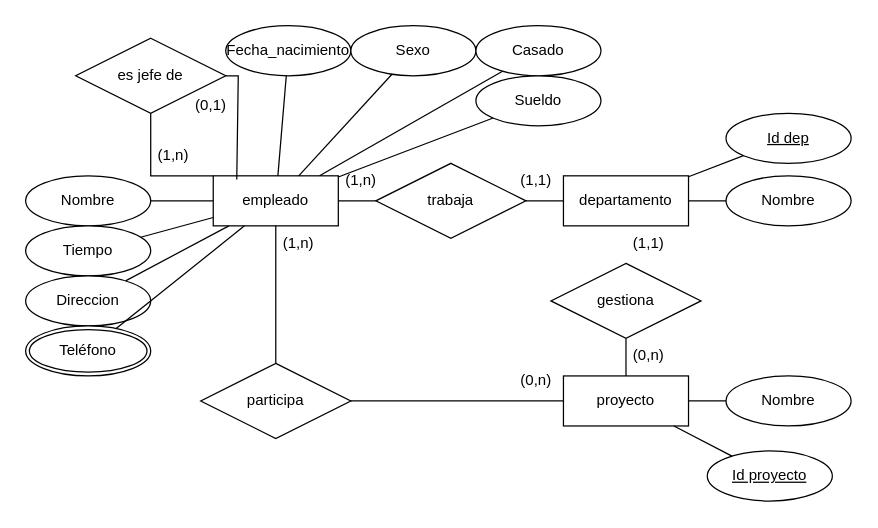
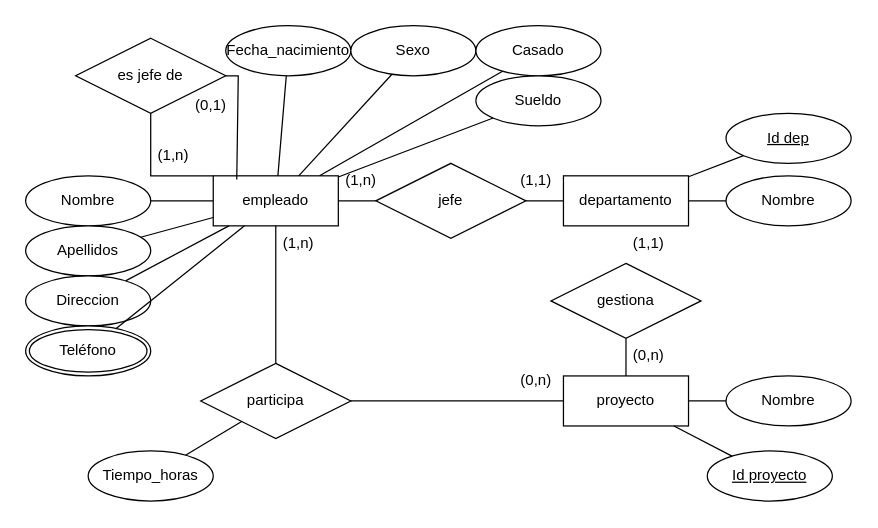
  <mxCell id="0" />
  <mxCell id="1" parent="0" />
  <mxCell id="2" value="empleado" style="whiteSpace=wrap;html=1;align=center;" parent="1" vertex="1"><mxGeometry x="170" y="140" width="100" height="40" as="geometry" /></mxCell>
  <mxCell id="3" value="departamento" style="whiteSpace=wrap;html=1;align=center;" parent="1" vertex="1"><mxGeometry x="450" y="140" width="100" height="40" as="geometry" /></mxCell>
- <mxCell id="4" value="trabaja" style="shape=rhombus;perimeter=rhombusPerimeter;whiteSpace=wrap;html=1;align=center;" parent="1" vertex="1"><mxGeometry x="300" y="130" width="120" height="60" as="geometry" /></mxCell>
+ <mxCell id="4" value="jefe" style="shape=rhombus;perimeter=rhombusPerimeter;whiteSpace=wrap;html=1;align=center;" parent="1" vertex="1"><mxGeometry x="300" y="130" width="120" height="60" as="geometry" /></mxCell>
  <mxCell id="5" value="gestiona" style="shape=rhombus;perimeter=rhombusPerimeter;whiteSpace=wrap;html=1;align=center;" parent="1" vertex="1"><mxGeometry x="440" y="210" width="120" height="60" as="geometry" /></mxCell>
  <mxCell id="6" value="proyecto" style="whiteSpace=wrap;html=1;align=center;" parent="1" vertex="1"><mxGeometry x="450" y="300" width="100" height="40" as="geometry" /></mxCell>
  <mxCell id="7" value="participa" style="shape=rhombus;perimeter=rhombusPerimeter;whiteSpace=wrap;html=1;align=center;" parent="1" vertex="1"><mxGeometry x="160" y="290" width="120" height="60" as="geometry" /></mxCell>
  <mxCell id="8" value="" style="endArrow=none;html=1;rounded=0;exitX=0.5;exitY=0;exitDx=0;exitDy=0;entryX=0.5;entryY=1;entryDx=0;entryDy=0;" parent="1" source="7" target="2" edge="1"><mxGeometry relative="1" as="geometry"><mxPoint x="290" y="280" as="sourcePoint" /><mxPoint x="450" y="280" as="targetPoint" /></mxGeometry></mxCell>
  <mxCell id="9" value="" style="endArrow=none;html=1;rounded=0;exitX=1;exitY=0.5;exitDx=0;exitDy=0;entryX=0;entryY=0.5;entryDx=0;entryDy=0;" parent="1" source="7" target="6" edge="1"><mxGeometry relative="1" as="geometry"><mxPoint x="290" y="280" as="sourcePoint" /><mxPoint x="450" y="280" as="targetPoint" /></mxGeometry></mxCell>
  <mxCell id="10" value="" style="endArrow=none;html=1;rounded=0;exitX=0.5;exitY=0;exitDx=0;exitDy=0;entryX=0.5;entryY=1;entryDx=0;entryDy=0;" parent="1" source="6" target="5" edge="1"><mxGeometry relative="1" as="geometry"><mxPoint x="290" y="280" as="sourcePoint" /><mxPoint x="450" y="280" as="targetPoint" /></mxGeometry></mxCell>
  <mxCell id="11" value="" style="endArrow=none;html=1;rounded=0;exitX=1;exitY=0.5;exitDx=0;exitDy=0;" parent="1" source="4" target="3" edge="1"><mxGeometry relative="1" as="geometry"><mxPoint x="290" y="280" as="sourcePoint" /><mxPoint x="450" y="280" as="targetPoint" /></mxGeometry></mxCell>
  <mxCell id="12" value="" style="endArrow=none;html=1;rounded=0;" parent="1" source="2" target="4" edge="1"><mxGeometry relative="1" as="geometry"><mxPoint x="290" y="280" as="sourcePoint" /><mxPoint x="450" y="280" as="targetPoint" /></mxGeometry></mxCell>
  <mxCell id="13" value="es jefe de" style="shape=rhombus;perimeter=rhombusPerimeter;whiteSpace=wrap;html=1;align=center;" parent="1" vertex="1"><mxGeometry x="60" y="30" width="120" height="60" as="geometry" /></mxCell>
  <mxCell id="14" value="" style="endArrow=none;html=1;rounded=0;exitX=0;exitY=0;exitDx=0;exitDy=0;" parent="1" source="2" target="13" edge="1"><mxGeometry relative="1" as="geometry"><mxPoint x="290" y="280" as="sourcePoint" /><mxPoint x="450" y="280" as="targetPoint" /><Array as="points"><mxPoint x="120" y="140" /></Array></mxGeometry></mxCell>
  <mxCell id="15" value="" style="endArrow=none;html=1;rounded=0;entryX=0.188;entryY=0.075;entryDx=0;entryDy=0;entryPerimeter=0;" parent="1" source="13" target="2" edge="1"><mxGeometry relative="1" as="geometry"><mxPoint x="290" y="280" as="sourcePoint" /><mxPoint x="450" y="280" as="targetPoint" /><Array as="points"><mxPoint x="190" y="60" /></Array></mxGeometry></mxCell>
+ <mxCell id="16" value="Tiempo_horas" style="ellipse;whiteSpace=wrap;html=1;align=center;" parent="1" vertex="1"><mxGeometry x="70" y="360" width="100" height="40" as="geometry" /></mxCell>
+ <mxCell id="17" value="" style="endArrow=none;html=1;rounded=0;" parent="1" source="16" target="7" edge="1"><mxGeometry relative="1" as="geometry"><mxPoint x="290" y="280" as="sourcePoint" /><mxPoint x="450" y="280" as="targetPoint" /></mxGeometry></mxCell>
  <mxCell id="18" value="Nombre" style="ellipse;whiteSpace=wrap;html=1;align=center;" parent="1" vertex="1"><mxGeometry x="20" y="140" width="100" height="40" as="geometry" /></mxCell>
  <mxCell id="19" value="" style="endArrow=none;html=1;rounded=0;" parent="1" source="18" target="2" edge="1"><mxGeometry relative="1" as="geometry"><mxPoint x="130" y="240" as="sourcePoint" /><mxPoint x="408.23" y="270" as="targetPoint" /></mxGeometry></mxCell>
- <mxCell id="20" value="Tiempo" style="ellipse;whiteSpace=wrap;html=1;align=center;" parent="1" vertex="1"><mxGeometry x="20" y="180" width="100" height="40" as="geometry" /></mxCell>
+ <mxCell id="20" value="Apellidos" style="ellipse;whiteSpace=wrap;html=1;align=center;" parent="1" vertex="1"><mxGeometry x="20" y="180" width="100" height="40" as="geometry" /></mxCell>
  <mxCell id="21" value="Direccion" style="ellipse;whiteSpace=wrap;html=1;align=center;" parent="1" vertex="1"><mxGeometry x="20" y="220" width="100" height="40" as="geometry" /></mxCell>
  <mxCell id="22" value="Fecha_nacimiento" style="ellipse;whiteSpace=wrap;html=1;align=center;" parent="1" vertex="1"><mxGeometry x="180" y="20" width="100" height="40" as="geometry" /></mxCell>
  <mxCell id="23" value="Sexo" style="ellipse;whiteSpace=wrap;html=1;align=center;" parent="1" vertex="1"><mxGeometry x="280" y="20" width="100" height="40" as="geometry" /></mxCell>
  <mxCell id="24" value="Casado" style="ellipse;whiteSpace=wrap;html=1;align=center;" parent="1" vertex="1"><mxGeometry x="380" y="20" width="100" height="40" as="geometry" /></mxCell>
  <mxCell id="25" value="" style="endArrow=none;html=1;rounded=0;" parent="1" source="20" target="2" edge="1"><mxGeometry relative="1" as="geometry"><mxPoint x="290" y="280" as="sourcePoint" /><mxPoint x="450" y="280" as="targetPoint" /></mxGeometry></mxCell>
  <mxCell id="26" value="" style="endArrow=none;html=1;rounded=0;" parent="1" source="21" target="2" edge="1"><mxGeometry relative="1" as="geometry"><mxPoint x="290" y="280" as="sourcePoint" /><mxPoint x="450" y="280" as="targetPoint" /></mxGeometry></mxCell>
  <mxCell id="27" value="" style="endArrow=none;html=1;rounded=0;" parent="1" source="37" target="2" edge="1"><mxGeometry relative="1" as="geometry"><mxPoint x="92.361" y="262.111" as="sourcePoint" /><mxPoint x="450" y="280" as="targetPoint" /></mxGeometry></mxCell>
  <mxCell id="28" value="" style="endArrow=none;html=1;rounded=0;" parent="1" source="22" target="2" edge="1"><mxGeometry relative="1" as="geometry"><mxPoint x="290" y="280" as="sourcePoint" /><mxPoint x="450" y="280" as="targetPoint" /></mxGeometry></mxCell>
  <mxCell id="29" value="" style="endArrow=none;html=1;rounded=0;" parent="1" source="23" target="2" edge="1"><mxGeometry relative="1" as="geometry"><mxPoint x="290" y="280" as="sourcePoint" /><mxPoint x="450" y="280" as="targetPoint" /></mxGeometry></mxCell>
  <mxCell id="30" value="" style="endArrow=none;html=1;rounded=0;" parent="1" source="2" target="24" edge="1"><mxGeometry relative="1" as="geometry"><mxPoint x="290" y="280" as="sourcePoint" /><mxPoint x="450" y="280" as="targetPoint" /></mxGeometry></mxCell>
  <mxCell id="31" value="Nombre" style="ellipse;whiteSpace=wrap;html=1;align=center;" parent="1" vertex="1"><mxGeometry x="580" y="300" width="100" height="40" as="geometry" /></mxCell>
  <mxCell id="32" value="" style="endArrow=none;html=1;rounded=0;" parent="1" source="6" target="31" edge="1"><mxGeometry relative="1" as="geometry"><mxPoint x="290" y="280" as="sourcePoint" /><mxPoint x="450" y="280" as="targetPoint" /></mxGeometry></mxCell>
  <mxCell id="33" value="Sueldo" style="ellipse;whiteSpace=wrap;html=1;align=center;" parent="1" vertex="1"><mxGeometry x="380" y="60" width="100" height="40" as="geometry" /></mxCell>
  <mxCell id="34" value="" style="endArrow=none;html=1;rounded=0;" parent="1" source="2" target="33" edge="1"><mxGeometry relative="1" as="geometry"><mxPoint x="290" y="280" as="sourcePoint" /><mxPoint x="450" y="280" as="targetPoint" /></mxGeometry></mxCell>
  <mxCell id="35" value="Nombre" style="ellipse;whiteSpace=wrap;html=1;align=center;" parent="1" vertex="1"><mxGeometry x="580" y="140" width="100" height="40" as="geometry" /></mxCell>
  <mxCell id="36" value="" style="endArrow=none;html=1;rounded=0;" parent="1" source="3" target="35" edge="1"><mxGeometry relative="1" as="geometry"><mxPoint x="290" y="280" as="sourcePoint" /><mxPoint x="450" y="280" as="targetPoint" /></mxGeometry></mxCell>
  <mxCell id="37" value="Teléfono" style="ellipse;shape=doubleEllipse;margin=3;whiteSpace=wrap;html=1;align=center;" parent="1" vertex="1"><mxGeometry x="20" y="260" width="100" height="40" as="geometry" /></mxCell>
  <mxCell id="38" value="Id proyecto" style="ellipse;whiteSpace=wrap;html=1;align=center;fontStyle=4;" parent="1" vertex="1"><mxGeometry x="565" y="360" width="100" height="40" as="geometry" /></mxCell>
  <mxCell id="39" value="" style="endArrow=none;html=1;rounded=0;" parent="1" source="38" target="6" edge="1"><mxGeometry relative="1" as="geometry"><mxPoint x="290" y="280" as="sourcePoint" /><mxPoint x="450" y="280" as="targetPoint" /></mxGeometry></mxCell>
  <mxCell id="40" value="Id dep" style="ellipse;whiteSpace=wrap;html=1;align=center;fontStyle=4;" parent="1" vertex="1"><mxGeometry x="580" y="90" width="100" height="40" as="geometry" /></mxCell>
  <mxCell id="41" value="" style="endArrow=none;html=1;rounded=0;" parent="1" source="3" target="40" edge="1"><mxGeometry relative="1" as="geometry"><mxPoint x="290" y="280" as="sourcePoint" /><mxPoint x="450" y="280" as="targetPoint" /></mxGeometry></mxCell>
  <mxCell id="42" value="(1,1)" style="text;strokeColor=none;fillColor=none;spacingLeft=4;spacingRight=4;overflow=hidden;rotatable=0;points=[[0,0.5],[1,0.5]];portConstraint=eastwest;fontSize=12;whiteSpace=wrap;html=1;" parent="1" vertex="1"><mxGeometry x="410" y="130" width="40" height="30" as="geometry" /></mxCell>
  <mxCell id="43" value="(1,n)" style="text;strokeColor=none;fillColor=none;spacingLeft=4;spacingRight=4;overflow=hidden;rotatable=0;points=[[0,0.5],[1,0.5]];portConstraint=eastwest;fontSize=12;whiteSpace=wrap;html=1;" parent="1" vertex="1"><mxGeometry x="270" y="130" width="40" height="30" as="geometry" /></mxCell>
  <mxCell id="44" value="(1,n)" style="text;strokeColor=none;fillColor=none;spacingLeft=4;spacingRight=4;overflow=hidden;rotatable=0;points=[[0,0.5],[1,0.5]];portConstraint=eastwest;fontSize=12;whiteSpace=wrap;html=1;" parent="1" vertex="1"><mxGeometry x="120" y="110" width="40" height="30" as="geometry" /></mxCell>
  <mxCell id="45" value="(0,1)" style="text;strokeColor=none;fillColor=none;spacingLeft=4;spacingRight=4;overflow=hidden;rotatable=0;points=[[0,0.5],[1,0.5]];portConstraint=eastwest;fontSize=12;whiteSpace=wrap;html=1;" parent="1" vertex="1"><mxGeometry x="150" y="70" width="40" height="30" as="geometry" /></mxCell>
  <mxCell id="46" value="(0,n)" style="text;strokeColor=none;fillColor=none;spacingLeft=4;spacingRight=4;overflow=hidden;rotatable=0;points=[[0,0.5],[1,0.5]];portConstraint=eastwest;fontSize=12;whiteSpace=wrap;html=1;" parent="1" vertex="1"><mxGeometry x="410" y="290" width="40" height="30" as="geometry" /></mxCell>
  <mxCell id="47" value="(1,n)" style="text;strokeColor=none;fillColor=none;spacingLeft=4;spacingRight=4;overflow=hidden;rotatable=0;points=[[0,0.5],[1,0.5]];portConstraint=eastwest;fontSize=12;whiteSpace=wrap;html=1;" parent="1" vertex="1"><mxGeometry x="220" y="180" width="40" height="30" as="geometry" /></mxCell>
  <mxCell id="48" value="(0,n)" style="text;strokeColor=none;fillColor=none;spacingLeft=4;spacingRight=4;overflow=hidden;rotatable=0;points=[[0,0.5],[1,0.5]];portConstraint=eastwest;fontSize=12;whiteSpace=wrap;html=1;" parent="1" vertex="1"><mxGeometry x="500" y="270" width="40" height="30" as="geometry" /></mxCell>
  <mxCell id="49" value="(1,1)" style="text;strokeColor=none;fillColor=none;spacingLeft=4;spacingRight=4;overflow=hidden;rotatable=0;points=[[0,0.5],[1,0.5]];portConstraint=eastwest;fontSize=12;whiteSpace=wrap;html=1;" parent="1" vertex="1"><mxGeometry x="500" y="180" width="40" height="30" as="geometry" /></mxCell>
